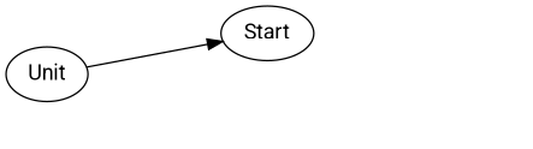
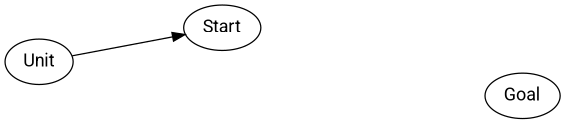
  digraph {
    fontname=Roboto
    rankdir=LR
    node [fontname=Roboto]
    edge [fontname=Roboto style=invis]
    Unit
    Start
    n3 [label="Console[A]" style=invis]
    A [style=invis]
+   Goal
    Unit -> Start [style=""]
    Unit -> n3 [label=next]
    n3 -> A [label=eval]
+   A -> Goal
  }
